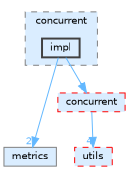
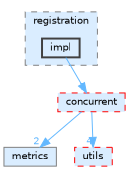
  digraph {
    compound=true
    node [color=red fillcolor="#daedff" fontname=Helvetica fontsize=10 shape=box style="filled,dashed"]
    edge [color=steelblue1 fontcolor=steelblue1 fontname=Helvetica fontsize=10 labeldistance=1.5 labelfontname=Helvetica labelfontsize=10]
    n1 [color=grey25 height=0.2 label=impl style="filled,bold" width=0.4]
    n2 [height=0.2 label=concurrent width=0.4]
    n3 [color=grey50 height=0.2 label=metrics style=filled width=0.4]
    n4 [height=0.2 label=utils width=0.4]
    subgraph cluster_1 {
      bgcolor="#daedff"
      fontname=Helvetica
      fontsize=10
-     label=concurrent
+     label=registration
      pencolor=grey50
      style="filled,dashed"
      n1
    }
    n1 -> n2 [headlabel=7]
-   n1 -> n3 [headlabel=2]
+   n2 -> n3 [headlabel=2]
    n2 -> n4 [headlabel=4]
  }
